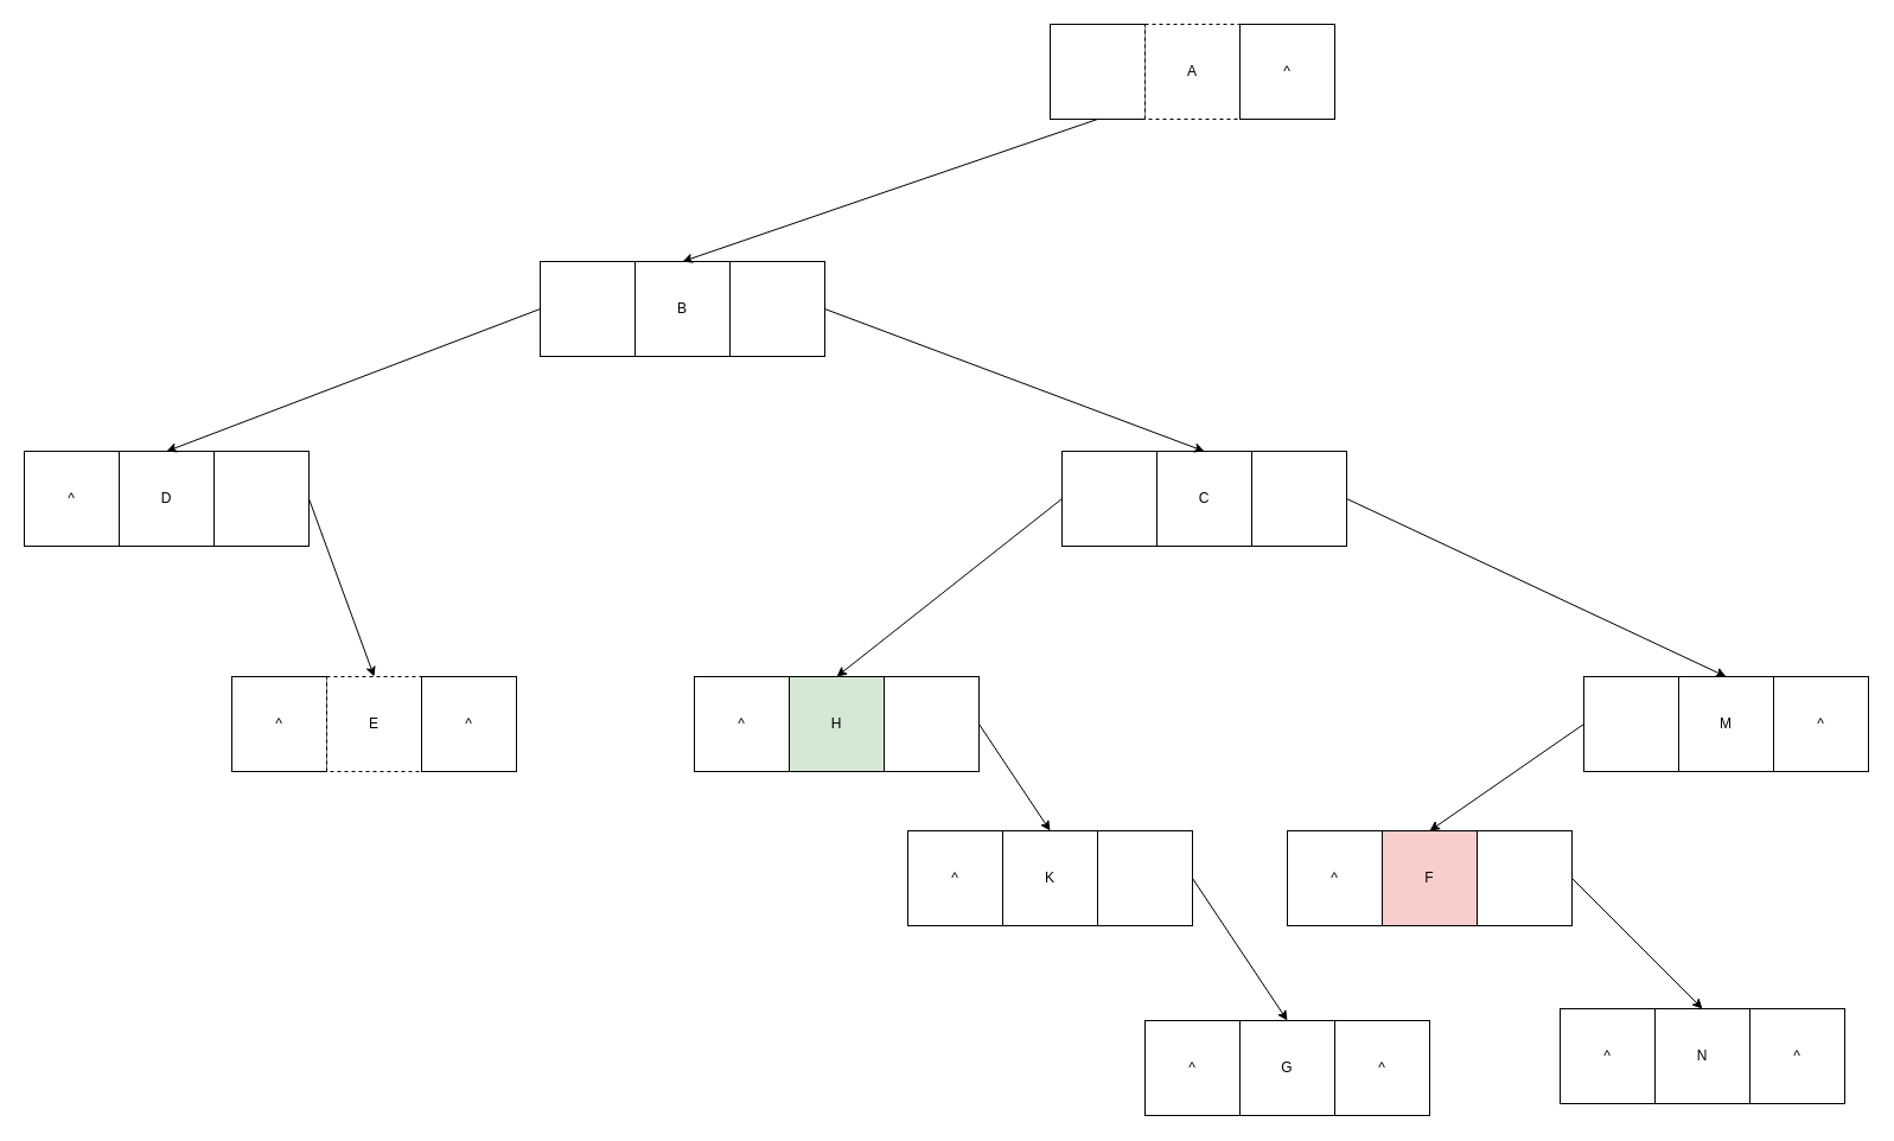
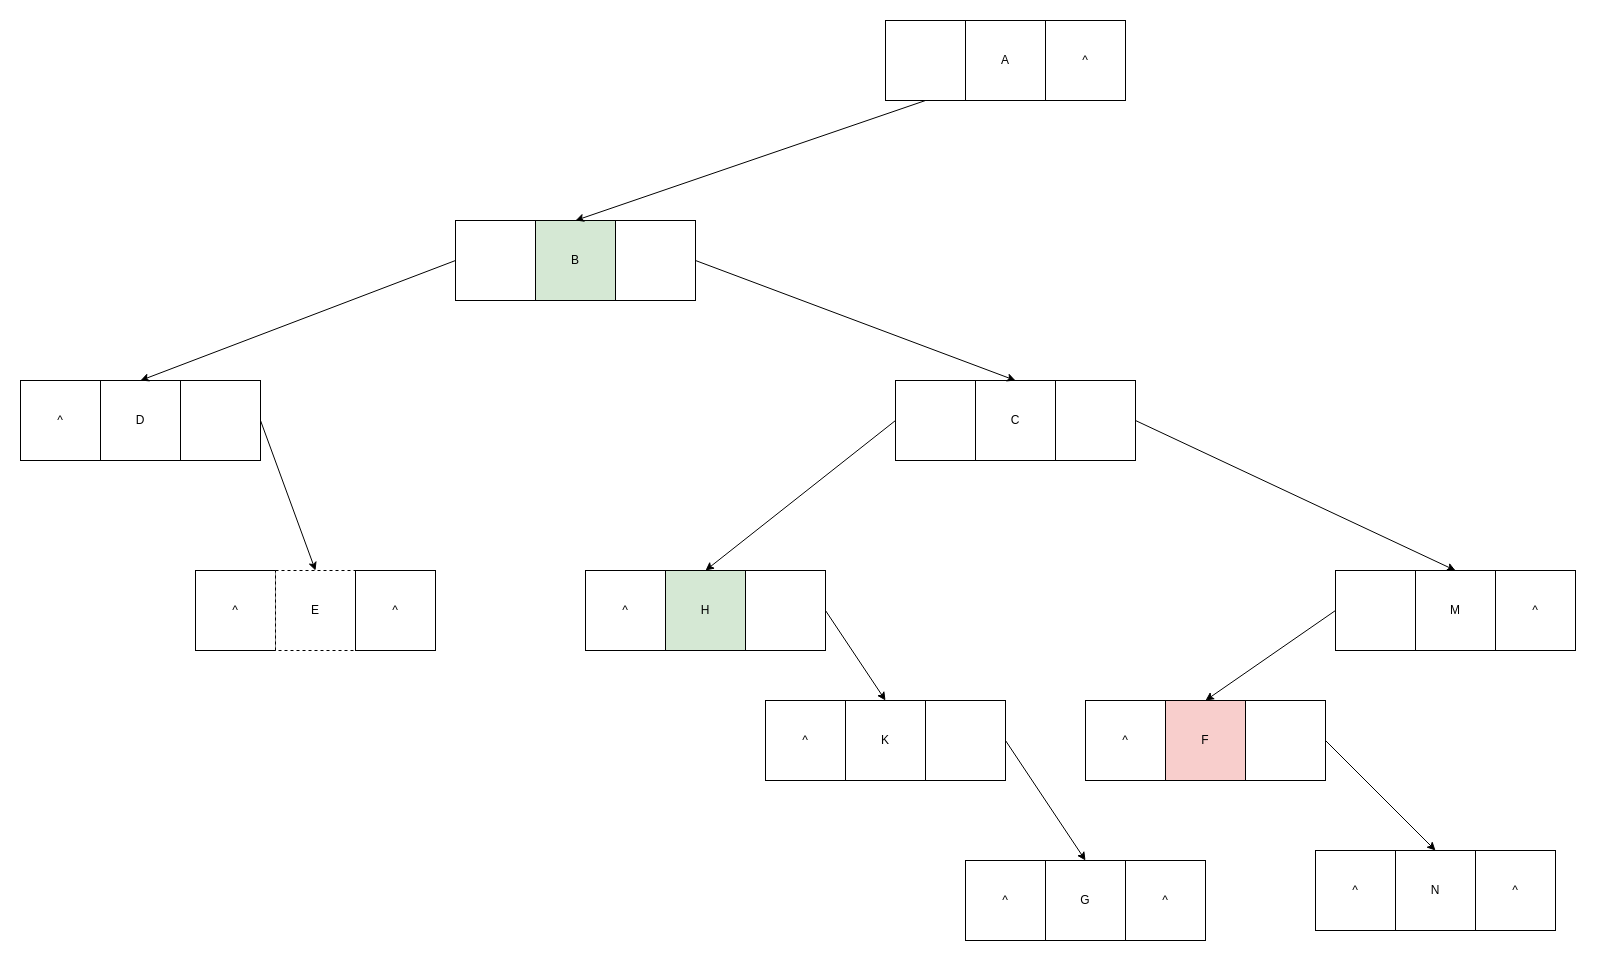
  <mxCell id="0" />
  <mxCell id="1" parent="0" />
  <mxCell id="2" value="" style="group" parent="1" vertex="1" connectable="0"><mxGeometry x="1335" y="570" width="240" height="80" as="geometry" /></mxCell>
  <mxCell id="3" value="" style="whiteSpace=wrap;html=1;aspect=fixed;" parent="2" vertex="1"><mxGeometry width="80" height="80" as="geometry" /></mxCell>
  <mxCell id="4" value="M" style="whiteSpace=wrap;html=1;aspect=fixed;" parent="2" vertex="1"><mxGeometry x="80" width="80" height="80" as="geometry" /></mxCell>
  <mxCell id="5" value="" style="edgeStyle=none;html=1;" parent="2" source="3" target="4" edge="1"><mxGeometry relative="1" as="geometry" /></mxCell>
  <mxCell id="6" value="^" style="whiteSpace=wrap;html=1;aspect=fixed;" parent="2" vertex="1"><mxGeometry x="160" width="80" height="80" as="geometry" /></mxCell>
  <mxCell id="7" value="" style="edgeStyle=none;html=1;" parent="2" source="4" target="6" edge="1"><mxGeometry relative="1" as="geometry" /></mxCell>
  <mxCell id="8" value="" style="group" parent="1" vertex="1" connectable="0"><mxGeometry x="765" y="700" width="240" height="80" as="geometry" /></mxCell>
  <mxCell id="9" value="^" style="whiteSpace=wrap;html=1;aspect=fixed;" parent="8" vertex="1"><mxGeometry width="80" height="80" as="geometry" /></mxCell>
  <mxCell id="10" value="K" style="whiteSpace=wrap;html=1;aspect=fixed;" parent="8" vertex="1"><mxGeometry x="80" width="80" height="80" as="geometry" /></mxCell>
  <mxCell id="11" value="" style="edgeStyle=none;html=1;" parent="8" source="9" target="10" edge="1"><mxGeometry relative="1" as="geometry" /></mxCell>
  <mxCell id="12" value="" style="whiteSpace=wrap;html=1;aspect=fixed;" parent="8" vertex="1"><mxGeometry x="160" width="80" height="80" as="geometry" /></mxCell>
  <mxCell id="13" value="" style="edgeStyle=none;html=1;" parent="8" source="10" target="12" edge="1"><mxGeometry relative="1" as="geometry" /></mxCell>
  <mxCell id="14" value="" style="group" parent="1" vertex="1" connectable="0"><mxGeometry x="585" y="570" width="240" height="80" as="geometry" /></mxCell>
  <mxCell id="15" value="^" style="whiteSpace=wrap;html=1;aspect=fixed;" parent="14" vertex="1"><mxGeometry width="80" height="80" as="geometry" /></mxCell>
  <mxCell id="16" value="H" style="whiteSpace=wrap;html=1;aspect=fixed;fillColor=#d5e8d4;" parent="14" vertex="1"><mxGeometry x="80" width="80" height="80" as="geometry" /></mxCell>
  <mxCell id="17" value="" style="edgeStyle=none;html=1;" parent="14" source="15" target="16" edge="1"><mxGeometry relative="1" as="geometry" /></mxCell>
  <mxCell id="18" value="" style="whiteSpace=wrap;html=1;aspect=fixed;" parent="14" vertex="1"><mxGeometry x="160" width="80" height="80" as="geometry" /></mxCell>
  <mxCell id="19" value="" style="edgeStyle=none;html=1;" parent="14" source="16" target="18" edge="1"><mxGeometry relative="1" as="geometry" /></mxCell>
  <mxCell id="20" value="" style="group" parent="1" vertex="1" connectable="0"><mxGeometry x="965" y="860" width="240" height="80" as="geometry" /></mxCell>
  <mxCell id="21" value="^" style="whiteSpace=wrap;html=1;aspect=fixed;" parent="20" vertex="1"><mxGeometry width="80" height="80" as="geometry" /></mxCell>
  <mxCell id="22" value="G" style="whiteSpace=wrap;html=1;aspect=fixed;" parent="20" vertex="1"><mxGeometry x="80" width="80" height="80" as="geometry" /></mxCell>
  <mxCell id="23" value="" style="edgeStyle=none;html=1;" parent="20" source="21" target="22" edge="1"><mxGeometry relative="1" as="geometry" /></mxCell>
  <mxCell id="24" value="^" style="whiteSpace=wrap;html=1;aspect=fixed;" parent="20" vertex="1"><mxGeometry x="160" width="80" height="80" as="geometry" /></mxCell>
  <mxCell id="25" value="" style="edgeStyle=none;html=1;" parent="20" source="22" target="24" edge="1"><mxGeometry relative="1" as="geometry" /></mxCell>
  <mxCell id="26" value="" style="group" parent="1" vertex="1" connectable="0"><mxGeometry x="195" y="570" width="240" height="80" as="geometry" /></mxCell>
  <mxCell id="27" value="^" style="whiteSpace=wrap;html=1;aspect=fixed;" parent="26" vertex="1"><mxGeometry width="80" height="80" as="geometry" /></mxCell>
  <mxCell id="28" value="E" style="whiteSpace=wrap;html=1;aspect=fixed;dashed=1;" parent="26" vertex="1"><mxGeometry x="80" width="80" height="80" as="geometry" /></mxCell>
  <mxCell id="29" value="" style="edgeStyle=none;html=1;" parent="26" source="27" target="28" edge="1"><mxGeometry relative="1" as="geometry" /></mxCell>
  <mxCell id="30" value="^" style="whiteSpace=wrap;html=1;aspect=fixed;" parent="26" vertex="1"><mxGeometry x="160" width="80" height="80" as="geometry" /></mxCell>
  <mxCell id="31" value="" style="edgeStyle=none;html=1;" parent="26" source="28" target="30" edge="1"><mxGeometry relative="1" as="geometry" /></mxCell>
  <mxCell id="32" value="" style="group" parent="1" vertex="1" connectable="0"><mxGeometry x="20" y="380" width="240" height="80" as="geometry" /></mxCell>
  <mxCell id="33" value="^" style="whiteSpace=wrap;html=1;aspect=fixed;" parent="32" vertex="1"><mxGeometry width="80" height="80" as="geometry" /></mxCell>
  <mxCell id="34" value="D" style="whiteSpace=wrap;html=1;aspect=fixed;" parent="32" vertex="1"><mxGeometry x="80" width="80" height="80" as="geometry" /></mxCell>
  <mxCell id="35" value="" style="edgeStyle=none;html=1;" parent="32" source="33" target="34" edge="1"><mxGeometry relative="1" as="geometry" /></mxCell>
  <mxCell id="36" value="" style="whiteSpace=wrap;html=1;aspect=fixed;" parent="32" vertex="1"><mxGeometry x="160" width="80" height="80" as="geometry" /></mxCell>
  <mxCell id="37" value="" style="edgeStyle=none;html=1;" parent="32" source="34" target="36" edge="1"><mxGeometry relative="1" as="geometry" /></mxCell>
  <mxCell id="38" value="" style="group" parent="1" vertex="1" connectable="0"><mxGeometry x="895" y="380" width="240" height="80" as="geometry" /></mxCell>
  <mxCell id="39" value="" style="whiteSpace=wrap;html=1;aspect=fixed;" parent="38" vertex="1"><mxGeometry width="80" height="80" as="geometry" /></mxCell>
  <mxCell id="40" value="C" style="whiteSpace=wrap;html=1;aspect=fixed;" parent="38" vertex="1"><mxGeometry x="80" width="80" height="80" as="geometry" /></mxCell>
  <mxCell id="41" value="" style="edgeStyle=none;html=1;" parent="38" source="39" target="40" edge="1"><mxGeometry relative="1" as="geometry" /></mxCell>
  <mxCell id="42" value="" style="whiteSpace=wrap;html=1;aspect=fixed;" parent="38" vertex="1"><mxGeometry x="160" width="80" height="80" as="geometry" /></mxCell>
  <mxCell id="43" value="" style="edgeStyle=none;html=1;" parent="38" source="40" target="42" edge="1"><mxGeometry relative="1" as="geometry" /></mxCell>
  <mxCell id="44" value="" style="group" parent="1" vertex="1" connectable="0"><mxGeometry x="455" y="220" width="240" height="80" as="geometry" /></mxCell>
  <mxCell id="45" value="" style="whiteSpace=wrap;html=1;aspect=fixed;" parent="44" vertex="1"><mxGeometry width="80" height="80" as="geometry" /></mxCell>
- <mxCell id="46" value="B" style="whiteSpace=wrap;html=1;aspect=fixed;" parent="44" vertex="1"><mxGeometry x="80" width="80" height="80" as="geometry" /></mxCell>
+ <mxCell id="46" value="B" style="whiteSpace=wrap;html=1;aspect=fixed;fillColor=#d5e8d4;" parent="44" vertex="1"><mxGeometry x="80" width="80" height="80" as="geometry" /></mxCell>
  <mxCell id="47" value="" style="edgeStyle=none;html=1;" parent="44" source="45" target="46" edge="1"><mxGeometry relative="1" as="geometry" /></mxCell>
  <mxCell id="48" value="" style="whiteSpace=wrap;html=1;aspect=fixed;" parent="44" vertex="1"><mxGeometry x="160" width="80" height="80" as="geometry" /></mxCell>
  <mxCell id="49" value="" style="edgeStyle=none;html=1;" parent="44" source="46" target="48" edge="1"><mxGeometry relative="1" as="geometry" /></mxCell>
  <mxCell id="50" value="" style="group" parent="1" vertex="1" connectable="0"><mxGeometry x="885" y="20" width="240" height="80" as="geometry" /></mxCell>
  <mxCell id="51" value="" style="whiteSpace=wrap;html=1;aspect=fixed;" parent="50" vertex="1"><mxGeometry width="80" height="80" as="geometry" /></mxCell>
- <mxCell id="52" value="A" style="whiteSpace=wrap;html=1;aspect=fixed;dashed=1;" parent="50" vertex="1"><mxGeometry x="80" width="80" height="80" as="geometry" /></mxCell>
+ <mxCell id="52" value="A" style="whiteSpace=wrap;html=1;aspect=fixed;" parent="50" vertex="1"><mxGeometry x="80" width="80" height="80" as="geometry" /></mxCell>
  <mxCell id="53" value="" style="edgeStyle=none;html=1;" parent="50" source="51" target="52" edge="1"><mxGeometry relative="1" as="geometry" /></mxCell>
  <mxCell id="54" value="^" style="whiteSpace=wrap;html=1;aspect=fixed;" parent="50" vertex="1"><mxGeometry x="160" width="80" height="80" as="geometry" /></mxCell>
  <mxCell id="55" value="" style="edgeStyle=none;html=1;" parent="50" source="52" target="54" edge="1"><mxGeometry relative="1" as="geometry" /></mxCell>
  <mxCell id="56" style="edgeStyle=none;html=1;exitX=0.5;exitY=1;exitDx=0;exitDy=0;entryX=0.5;entryY=0;entryDx=0;entryDy=0;" parent="1" source="51" target="46" edge="1"><mxGeometry relative="1" as="geometry" /></mxCell>
  <mxCell id="57" style="edgeStyle=none;html=1;exitX=1;exitY=0.5;exitDx=0;exitDy=0;entryX=0.5;entryY=0;entryDx=0;entryDy=0;" parent="1" source="48" target="40" edge="1"><mxGeometry relative="1" as="geometry"><mxPoint x="765" y="260.118" as="targetPoint" /></mxGeometry></mxCell>
  <mxCell id="58" style="edgeStyle=none;html=1;exitX=1;exitY=0.5;exitDx=0;exitDy=0;entryX=0.5;entryY=0;entryDx=0;entryDy=0;" parent="1" source="42" edge="1" target="4"><mxGeometry relative="1" as="geometry"><mxPoint x="1055" y="260.118" as="targetPoint" /></mxGeometry></mxCell>
  <mxCell id="59" style="edgeStyle=none;html=1;exitX=0;exitY=0.5;exitDx=0;exitDy=0;entryX=0.5;entryY=0;entryDx=0;entryDy=0;" parent="1" source="45" target="34" edge="1"><mxGeometry relative="1" as="geometry"><mxPoint x="385" y="410" as="targetPoint" /></mxGeometry></mxCell>
  <mxCell id="60" style="edgeStyle=none;html=1;exitX=0;exitY=0.5;exitDx=0;exitDy=0;entryX=0.5;entryY=0;entryDx=0;entryDy=0;" parent="1" source="39" target="16" edge="1"><mxGeometry relative="1" as="geometry"><mxPoint x="965" y="410" as="targetPoint" /></mxGeometry></mxCell>
  <mxCell id="61" style="edgeStyle=none;html=1;exitX=0;exitY=0.5;exitDx=0;exitDy=0;entryX=0.5;entryY=0;entryDx=0;entryDy=0;" parent="1" source="3" target="73" edge="1"><mxGeometry relative="1" as="geometry"><mxPoint x="1535" y="410" as="targetPoint" /></mxGeometry></mxCell>
  <mxCell id="62" style="edgeStyle=none;html=1;exitX=1;exitY=0.5;exitDx=0;exitDy=0;entryX=0.5;entryY=0;entryDx=0;entryDy=0;" parent="1" source="36" edge="1" target="28"><mxGeometry relative="1" as="geometry"><mxPoint x="555" y="449.667" as="targetPoint" /></mxGeometry></mxCell>
  <mxCell id="63" style="edgeStyle=none;html=1;exitX=1;exitY=0.5;exitDx=0;exitDy=0;entryX=0.5;entryY=0;entryDx=0;entryDy=0;" parent="1" source="18" target="10" edge="1"><mxGeometry relative="1" as="geometry" /></mxCell>
  <mxCell id="64" style="edgeStyle=none;html=1;exitX=1;exitY=0.5;exitDx=0;exitDy=0;entryX=0.5;entryY=0;entryDx=0;entryDy=0;" parent="1" source="12" target="22" edge="1"><mxGeometry relative="1" as="geometry"><mxPoint x="1485" y="679.667" as="targetPoint" /></mxGeometry></mxCell>
  <mxCell id="65" value="" style="group" parent="1" vertex="1" connectable="0"><mxGeometry x="1315" y="850" width="240" height="80" as="geometry" /></mxCell>
  <mxCell id="66" value="^" style="whiteSpace=wrap;html=1;aspect=fixed;" parent="65" vertex="1"><mxGeometry width="80" height="80" as="geometry" /></mxCell>
  <mxCell id="67" value="N" style="whiteSpace=wrap;html=1;aspect=fixed;" parent="65" vertex="1"><mxGeometry x="80" width="80" height="80" as="geometry" /></mxCell>
  <mxCell id="68" value="" style="edgeStyle=none;html=1;" parent="65" source="66" target="67" edge="1"><mxGeometry relative="1" as="geometry" /></mxCell>
  <mxCell id="69" value="^" style="whiteSpace=wrap;html=1;aspect=fixed;" parent="65" vertex="1"><mxGeometry x="160" width="80" height="80" as="geometry" /></mxCell>
  <mxCell id="70" value="" style="edgeStyle=none;html=1;" parent="65" source="67" target="69" edge="1"><mxGeometry relative="1" as="geometry" /></mxCell>
  <mxCell id="71" value="" style="group" parent="1" vertex="1" connectable="0"><mxGeometry x="1085" y="700" width="240" height="80" as="geometry" /></mxCell>
  <mxCell id="72" value="^" style="whiteSpace=wrap;html=1;aspect=fixed;" parent="71" vertex="1"><mxGeometry width="80" height="80" as="geometry" /></mxCell>
  <mxCell id="73" value="F" style="whiteSpace=wrap;html=1;aspect=fixed;fillColor=#f8cecc;" parent="71" vertex="1"><mxGeometry x="80" width="80" height="80" as="geometry" /></mxCell>
  <mxCell id="74" value="" style="edgeStyle=none;html=1;" parent="71" source="72" target="73" edge="1"><mxGeometry relative="1" as="geometry" /></mxCell>
  <mxCell id="75" value="" style="whiteSpace=wrap;html=1;aspect=fixed;" parent="71" vertex="1"><mxGeometry x="160" width="80" height="80" as="geometry" /></mxCell>
  <mxCell id="76" value="" style="edgeStyle=none;html=1;" parent="71" source="73" target="75" edge="1"><mxGeometry relative="1" as="geometry" /></mxCell>
  <mxCell id="77" style="edgeStyle=none;html=1;exitX=1;exitY=0.5;exitDx=0;exitDy=0;entryX=0.5;entryY=0;entryDx=0;entryDy=0;" parent="1" source="75" edge="1" target="67"><mxGeometry relative="1" as="geometry"><mxPoint x="1625" y="789.667" as="targetPoint" /></mxGeometry></mxCell>
